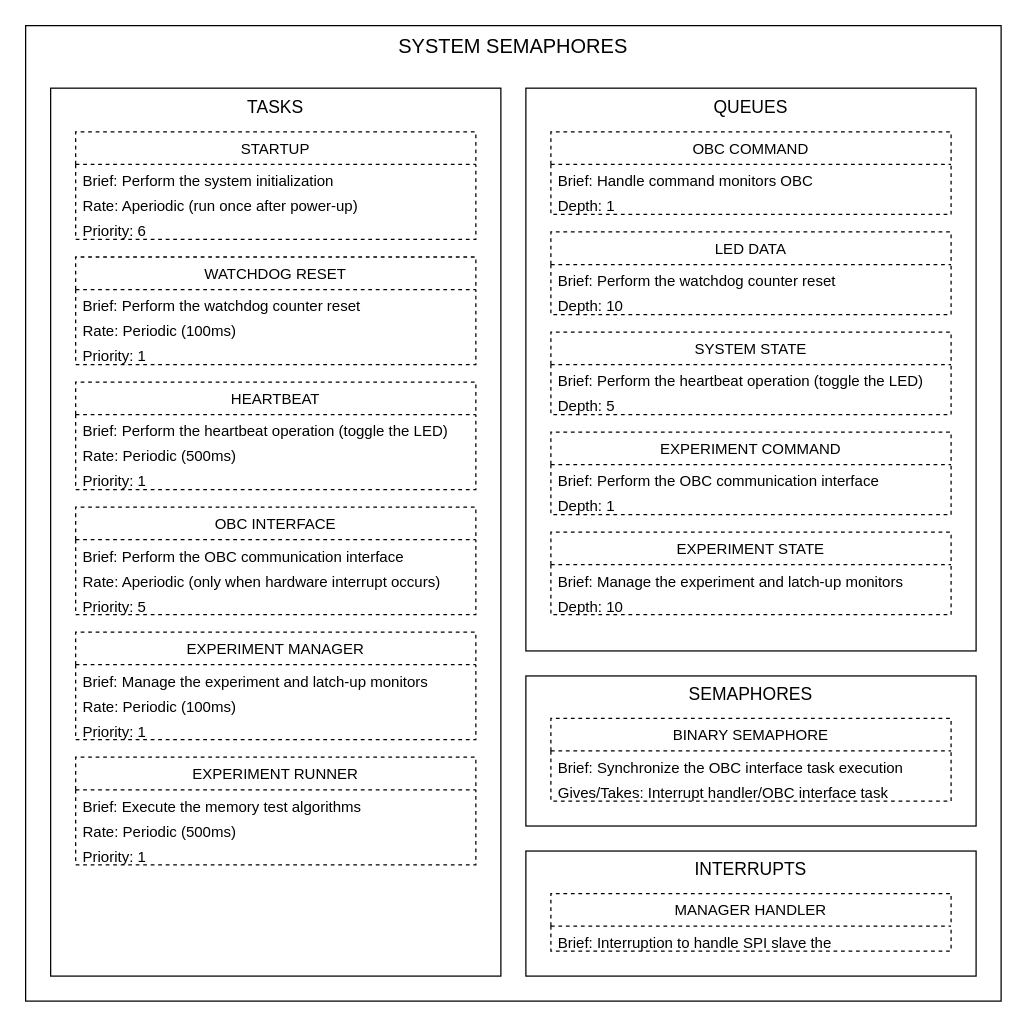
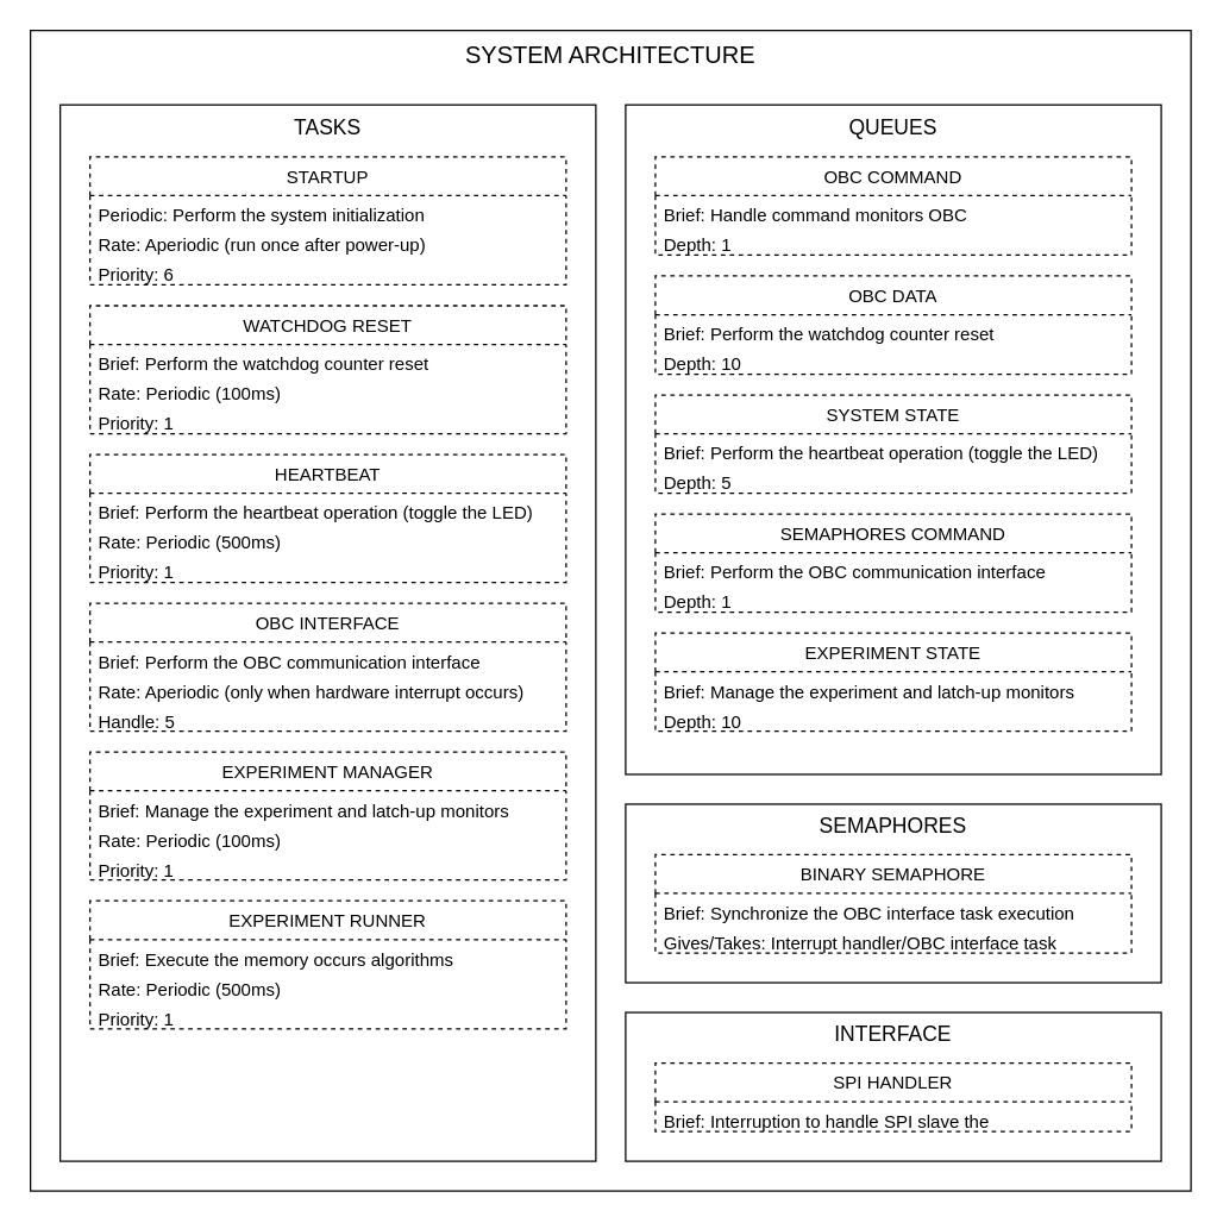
  <mxCell id="0" />
  <mxCell id="1" parent="0" />
- <mxCell id="2" value="SYSTEM SEMAPHORES" style="rounded=0;whiteSpace=wrap;html=1;fillColor=none;fontSize=16;strokeWidth=1;perimeterSpacing=0;verticalAlign=top;" vertex="1" parent="1"><mxGeometry x="20" y="20" width="780" height="780" as="geometry" /></mxCell>
+ <mxCell id="2" value="SYSTEM ARCHITECTURE" style="rounded=0;whiteSpace=wrap;html=1;fillColor=none;fontSize=16;strokeWidth=1;perimeterSpacing=0;verticalAlign=top;" vertex="1" parent="1"><mxGeometry x="20" y="20" width="780" height="780" as="geometry" /></mxCell>
  <mxCell id="3" value="QUEUES" style="rounded=0;whiteSpace=wrap;html=1;fillColor=none;fontSize=14;strokeWidth=1;perimeterSpacing=0;verticalAlign=top;" vertex="1" parent="1"><mxGeometry x="420" y="70" width="360" height="450" as="geometry" /></mxCell>
  <mxCell id="4" value="TASKS" style="rounded=0;whiteSpace=wrap;html=1;fillColor=none;fontSize=14;strokeWidth=1;perimeterSpacing=0;verticalAlign=top;" vertex="1" parent="1"><mxGeometry x="40" y="70" width="360" height="710" as="geometry" /></mxCell>
  <mxCell id="5" value="OBC COMMAND" style="swimlane;fontStyle=0;childLayout=stackLayout;horizontal=1;startSize=26;fillColor=none;horizontalStack=0;resizeParent=1;resizeParentMax=0;resizeLast=0;collapsible=1;marginBottom=0;strokeWidth=1;fontSize=12;strokeColor=#000000;dashed=1;" vertex="1" parent="1"><mxGeometry x="440" y="105" width="320" height="66" as="geometry"><mxRectangle x="240" y="480" width="100" height="26" as="alternateBounds" /></mxGeometry></mxCell>
  <mxCell id="6" value="Brief: Handle command monitors OBC" style="text;strokeColor=none;fillColor=none;align=left;verticalAlign=top;spacingLeft=4;spacingRight=4;overflow=hidden;rotatable=0;points=[[0,0.5],[1,0.5]];portConstraint=eastwest;fontStyle=0" vertex="1" parent="5"><mxGeometry y="26" width="320" height="20" as="geometry" /></mxCell>
  <mxCell id="7" value="Depth: 1" style="text;strokeColor=none;fillColor=none;align=left;verticalAlign=top;spacingLeft=4;spacingRight=4;overflow=hidden;rotatable=0;points=[[0,0.5],[1,0.5]];portConstraint=eastwest;fontStyle=0" vertex="1" parent="5"><mxGeometry y="46" width="320" height="20" as="geometry" /></mxCell>
  <mxCell id="8" value="STARTUP" style="swimlane;fontStyle=0;childLayout=stackLayout;horizontal=1;startSize=26;fillColor=none;horizontalStack=0;resizeParent=1;resizeParentMax=0;resizeLast=0;collapsible=1;marginBottom=0;strokeWidth=1;fontSize=12;strokeColor=#000000;dashed=1;" vertex="1" parent="1"><mxGeometry x="60" y="105" width="320" height="86" as="geometry"><mxRectangle x="240" y="480" width="100" height="26" as="alternateBounds" /></mxGeometry></mxCell>
- <mxCell id="9" value="Brief: Perform the system initialization " style="text;strokeColor=none;fillColor=none;align=left;verticalAlign=top;spacingLeft=4;spacingRight=4;overflow=hidden;rotatable=0;points=[[0,0.5],[1,0.5]];portConstraint=eastwest;fontStyle=0" vertex="1" parent="8"><mxGeometry y="26" width="320" height="20" as="geometry" /></mxCell>
+ <mxCell id="9" value="Periodic: Perform the system initialization " style="text;strokeColor=none;fillColor=none;align=left;verticalAlign=top;spacingLeft=4;spacingRight=4;overflow=hidden;rotatable=0;points=[[0,0.5],[1,0.5]];portConstraint=eastwest;fontStyle=0" vertex="1" parent="8"><mxGeometry y="26" width="320" height="20" as="geometry" /></mxCell>
  <mxCell id="10" value="Rate: Aperiodic (run once after power-up)" style="text;strokeColor=none;fillColor=none;align=left;verticalAlign=top;spacingLeft=4;spacingRight=4;overflow=hidden;rotatable=0;points=[[0,0.5],[1,0.5]];portConstraint=eastwest;fontStyle=0" vertex="1" parent="8"><mxGeometry y="46" width="320" height="20" as="geometry" /></mxCell>
  <mxCell id="11" value="Priority: 6" style="text;strokeColor=none;fillColor=none;align=left;verticalAlign=top;spacingLeft=4;spacingRight=4;overflow=hidden;rotatable=0;points=[[0,0.5],[1,0.5]];portConstraint=eastwest;fontStyle=0" vertex="1" parent="8"><mxGeometry y="66" width="320" height="20" as="geometry" /></mxCell>
- <mxCell id="12" value="MANAGER HANDLER" style="swimlane;fontStyle=0;childLayout=stackLayout;horizontal=1;startSize=26;fillColor=none;horizontalStack=0;resizeParent=1;resizeParentMax=0;resizeLast=0;collapsible=1;marginBottom=0;strokeWidth=1;fontSize=12;strokeColor=#000000;dashed=1;" vertex="1" parent="1"><mxGeometry x="440" y="714" width="320" height="46" as="geometry"><mxRectangle x="240" y="480" width="100" height="26" as="alternateBounds" /></mxGeometry></mxCell>
+ <mxCell id="12" value="SPI HANDLER" style="swimlane;fontStyle=0;childLayout=stackLayout;horizontal=1;startSize=26;fillColor=none;horizontalStack=0;resizeParent=1;resizeParentMax=0;resizeLast=0;collapsible=1;marginBottom=0;strokeWidth=1;fontSize=12;strokeColor=#000000;dashed=1;" vertex="1" parent="1"><mxGeometry x="440" y="714" width="320" height="46" as="geometry"><mxRectangle x="240" y="480" width="100" height="26" as="alternateBounds" /></mxGeometry></mxCell>
  <mxCell id="13" value="Brief: Interruption to handle SPI slave the" style="text;strokeColor=none;fillColor=none;align=left;verticalAlign=top;spacingLeft=4;spacingRight=4;overflow=hidden;rotatable=0;points=[[0,0.5],[1,0.5]];portConstraint=eastwest;fontStyle=0" vertex="1" parent="12"><mxGeometry y="26" width="320" height="20" as="geometry" /></mxCell>
  <mxCell id="14" value="BINARY SEMAPHORE" style="swimlane;fontStyle=0;childLayout=stackLayout;horizontal=1;startSize=26;fillColor=none;horizontalStack=0;resizeParent=1;resizeParentMax=0;resizeLast=0;collapsible=1;marginBottom=0;strokeWidth=1;fontSize=12;strokeColor=#000000;dashed=1;" vertex="1" parent="1"><mxGeometry x="440" y="574" width="320" height="66" as="geometry"><mxRectangle x="240" y="480" width="100" height="26" as="alternateBounds" /></mxGeometry></mxCell>
  <mxCell id="15" value="Brief: Synchronize the OBC interface task execution" style="text;strokeColor=none;fillColor=none;align=left;verticalAlign=top;spacingLeft=4;spacingRight=4;overflow=hidden;rotatable=0;points=[[0,0.5],[1,0.5]];portConstraint=eastwest;fontStyle=0" vertex="1" parent="14"><mxGeometry y="26" width="320" height="20" as="geometry" /></mxCell>
  <mxCell id="16" value="Gives/Takes: Interrupt handler/OBC interface task " style="text;strokeColor=none;fillColor=none;align=left;verticalAlign=top;spacingLeft=4;spacingRight=4;overflow=hidden;rotatable=0;points=[[0,0.5],[1,0.5]];portConstraint=eastwest;fontStyle=0" vertex="1" parent="14"><mxGeometry y="46" width="320" height="20" as="geometry" /></mxCell>
  <mxCell id="17" value="EXPERIMENT RUNNER" style="swimlane;fontStyle=0;childLayout=stackLayout;horizontal=1;startSize=26;fillColor=none;horizontalStack=0;resizeParent=1;resizeParentMax=0;resizeLast=0;collapsible=1;marginBottom=0;strokeWidth=1;fontSize=12;strokeColor=#000000;dashed=1;" vertex="1" parent="1"><mxGeometry x="60" y="605" width="320" height="86" as="geometry"><mxRectangle x="240" y="480" width="100" height="26" as="alternateBounds" /></mxGeometry></mxCell>
- <mxCell id="18" value="Brief: Execute the memory test algorithms" style="text;strokeColor=none;fillColor=none;align=left;verticalAlign=top;spacingLeft=4;spacingRight=4;overflow=hidden;rotatable=0;points=[[0,0.5],[1,0.5]];portConstraint=eastwest;fontStyle=0" vertex="1" parent="17"><mxGeometry y="26" width="320" height="20" as="geometry" /></mxCell>
+ <mxCell id="18" value="Brief: Execute the memory occurs algorithms" style="text;strokeColor=none;fillColor=none;align=left;verticalAlign=top;spacingLeft=4;spacingRight=4;overflow=hidden;rotatable=0;points=[[0,0.5],[1,0.5]];portConstraint=eastwest;fontStyle=0" vertex="1" parent="17"><mxGeometry y="26" width="320" height="20" as="geometry" /></mxCell>
  <mxCell id="19" value="Rate: Periodic (500ms)" style="text;strokeColor=none;fillColor=none;align=left;verticalAlign=top;spacingLeft=4;spacingRight=4;overflow=hidden;rotatable=0;points=[[0,0.5],[1,0.5]];portConstraint=eastwest;fontStyle=0" vertex="1" parent="17"><mxGeometry y="46" width="320" height="20" as="geometry" /></mxCell>
  <mxCell id="20" value="Priority: 1" style="text;strokeColor=none;fillColor=none;align=left;verticalAlign=top;spacingLeft=4;spacingRight=4;overflow=hidden;rotatable=0;points=[[0,0.5],[1,0.5]];portConstraint=eastwest;fontStyle=0" vertex="1" parent="17"><mxGeometry y="66" width="320" height="20" as="geometry" /></mxCell>
  <mxCell id="21" value="EXPERIMENT MANAGER" style="swimlane;fontStyle=0;childLayout=stackLayout;horizontal=1;startSize=26;fillColor=none;horizontalStack=0;resizeParent=1;resizeParentMax=0;resizeLast=0;collapsible=1;marginBottom=0;strokeWidth=1;fontSize=12;strokeColor=#000000;dashed=1;" vertex="1" parent="1"><mxGeometry x="60" y="505" width="320" height="86" as="geometry"><mxRectangle x="240" y="480" width="100" height="26" as="alternateBounds" /></mxGeometry></mxCell>
  <mxCell id="22" value="Brief: Manage the experiment and latch-up monitors" style="text;strokeColor=none;fillColor=none;align=left;verticalAlign=top;spacingLeft=4;spacingRight=4;overflow=hidden;rotatable=0;points=[[0,0.5],[1,0.5]];portConstraint=eastwest;fontStyle=0" vertex="1" parent="21"><mxGeometry y="26" width="320" height="20" as="geometry" /></mxCell>
  <mxCell id="23" value="Rate: Periodic (100ms)" style="text;strokeColor=none;fillColor=none;align=left;verticalAlign=top;spacingLeft=4;spacingRight=4;overflow=hidden;rotatable=0;points=[[0,0.5],[1,0.5]];portConstraint=eastwest;fontStyle=0" vertex="1" parent="21"><mxGeometry y="46" width="320" height="20" as="geometry" /></mxCell>
  <mxCell id="24" value="Priority: 1" style="text;strokeColor=none;fillColor=none;align=left;verticalAlign=top;spacingLeft=4;spacingRight=4;overflow=hidden;rotatable=0;points=[[0,0.5],[1,0.5]];portConstraint=eastwest;fontStyle=0" vertex="1" parent="21"><mxGeometry y="66" width="320" height="20" as="geometry" /></mxCell>
  <mxCell id="25" value="OBC INTERFACE" style="swimlane;fontStyle=0;childLayout=stackLayout;horizontal=1;startSize=26;fillColor=none;horizontalStack=0;resizeParent=1;resizeParentMax=0;resizeLast=0;collapsible=1;marginBottom=0;strokeWidth=1;fontSize=12;strokeColor=#000000;dashed=1;" vertex="1" parent="1"><mxGeometry x="60" y="405" width="320" height="86" as="geometry"><mxRectangle x="240" y="480" width="100" height="26" as="alternateBounds" /></mxGeometry></mxCell>
  <mxCell id="26" value="Brief: Perform the OBC communication interface" style="text;strokeColor=none;fillColor=none;align=left;verticalAlign=top;spacingLeft=4;spacingRight=4;overflow=hidden;rotatable=0;points=[[0,0.5],[1,0.5]];portConstraint=eastwest;fontStyle=0" vertex="1" parent="25"><mxGeometry y="26" width="320" height="20" as="geometry" /></mxCell>
  <mxCell id="27" value="Rate: Aperiodic (only when hardware interrupt occurs)" style="text;strokeColor=none;fillColor=none;align=left;verticalAlign=top;spacingLeft=4;spacingRight=4;overflow=hidden;rotatable=0;points=[[0,0.5],[1,0.5]];portConstraint=eastwest;fontStyle=0" vertex="1" parent="25"><mxGeometry y="46" width="320" height="20" as="geometry" /></mxCell>
- <mxCell id="28" value="Priority: 5" style="text;strokeColor=none;fillColor=none;align=left;verticalAlign=top;spacingLeft=4;spacingRight=4;overflow=hidden;rotatable=0;points=[[0,0.5],[1,0.5]];portConstraint=eastwest;fontStyle=0" vertex="1" parent="25"><mxGeometry y="66" width="320" height="20" as="geometry" /></mxCell>
+ <mxCell id="28" value="Handle: 5" style="text;strokeColor=none;fillColor=none;align=left;verticalAlign=top;spacingLeft=4;spacingRight=4;overflow=hidden;rotatable=0;points=[[0,0.5],[1,0.5]];portConstraint=eastwest;fontStyle=0" vertex="1" parent="25"><mxGeometry y="66" width="320" height="20" as="geometry" /></mxCell>
  <mxCell id="29" value="HEARTBEAT" style="swimlane;fontStyle=0;childLayout=stackLayout;horizontal=1;startSize=26;fillColor=none;horizontalStack=0;resizeParent=1;resizeParentMax=0;resizeLast=0;collapsible=1;marginBottom=0;strokeWidth=1;fontSize=12;strokeColor=#000000;dashed=1;" vertex="1" parent="1"><mxGeometry x="60" y="305" width="320" height="86" as="geometry"><mxRectangle x="240" y="480" width="100" height="26" as="alternateBounds" /></mxGeometry></mxCell>
  <mxCell id="30" value="Brief: Perform the heartbeat operation (toggle the LED)" style="text;strokeColor=none;fillColor=none;align=left;verticalAlign=top;spacingLeft=4;spacingRight=4;overflow=hidden;rotatable=0;points=[[0,0.5],[1,0.5]];portConstraint=eastwest;fontStyle=0" vertex="1" parent="29"><mxGeometry y="26" width="320" height="20" as="geometry" /></mxCell>
  <mxCell id="31" value="Rate: Periodic (500ms)" style="text;strokeColor=none;fillColor=none;align=left;verticalAlign=top;spacingLeft=4;spacingRight=4;overflow=hidden;rotatable=0;points=[[0,0.5],[1,0.5]];portConstraint=eastwest;fontStyle=0" vertex="1" parent="29"><mxGeometry y="46" width="320" height="20" as="geometry" /></mxCell>
  <mxCell id="32" value="Priority: 1" style="text;strokeColor=none;fillColor=none;align=left;verticalAlign=top;spacingLeft=4;spacingRight=4;overflow=hidden;rotatable=0;points=[[0,0.5],[1,0.5]];portConstraint=eastwest;fontStyle=0" vertex="1" parent="29"><mxGeometry y="66" width="320" height="20" as="geometry" /></mxCell>
  <mxCell id="33" value="WATCHDOG RESET" style="swimlane;fontStyle=0;childLayout=stackLayout;horizontal=1;startSize=26;fillColor=none;horizontalStack=0;resizeParent=1;resizeParentMax=0;resizeLast=0;collapsible=1;marginBottom=0;strokeWidth=1;fontSize=12;strokeColor=#000000;dashed=1;" vertex="1" parent="1"><mxGeometry x="60" y="205" width="320" height="86" as="geometry"><mxRectangle x="240" y="480" width="100" height="26" as="alternateBounds" /></mxGeometry></mxCell>
  <mxCell id="34" value="Brief: Perform the watchdog counter reset " style="text;strokeColor=none;fillColor=none;align=left;verticalAlign=top;spacingLeft=4;spacingRight=4;overflow=hidden;rotatable=0;points=[[0,0.5],[1,0.5]];portConstraint=eastwest;fontStyle=0" vertex="1" parent="33"><mxGeometry y="26" width="320" height="20" as="geometry" /></mxCell>
  <mxCell id="35" value="Rate: Periodic (100ms)" style="text;strokeColor=none;fillColor=none;align=left;verticalAlign=top;spacingLeft=4;spacingRight=4;overflow=hidden;rotatable=0;points=[[0,0.5],[1,0.5]];portConstraint=eastwest;fontStyle=0" vertex="1" parent="33"><mxGeometry y="46" width="320" height="20" as="geometry" /></mxCell>
  <mxCell id="36" value="Priority: 1" style="text;strokeColor=none;fillColor=none;align=left;verticalAlign=top;spacingLeft=4;spacingRight=4;overflow=hidden;rotatable=0;points=[[0,0.5],[1,0.5]];portConstraint=eastwest;fontStyle=0" vertex="1" parent="33"><mxGeometry y="66" width="320" height="20" as="geometry" /></mxCell>
  <mxCell id="37" value="EXPERIMENT STATE" style="swimlane;fontStyle=0;childLayout=stackLayout;horizontal=1;startSize=26;fillColor=none;horizontalStack=0;resizeParent=1;resizeParentMax=0;resizeLast=0;collapsible=1;marginBottom=0;strokeWidth=1;fontSize=12;strokeColor=#000000;dashed=1;" vertex="1" parent="1"><mxGeometry x="440" y="425" width="320" height="66" as="geometry"><mxRectangle x="240" y="480" width="100" height="26" as="alternateBounds" /></mxGeometry></mxCell>
  <mxCell id="38" value="Brief: Manage the experiment and latch-up monitors" style="text;strokeColor=none;fillColor=none;align=left;verticalAlign=top;spacingLeft=4;spacingRight=4;overflow=hidden;rotatable=0;points=[[0,0.5],[1,0.5]];portConstraint=eastwest;fontStyle=0" vertex="1" parent="37"><mxGeometry y="26" width="320" height="20" as="geometry" /></mxCell>
  <mxCell id="39" value="Depth: 10" style="text;strokeColor=none;fillColor=none;align=left;verticalAlign=top;spacingLeft=4;spacingRight=4;overflow=hidden;rotatable=0;points=[[0,0.5],[1,0.5]];portConstraint=eastwest;fontStyle=0" vertex="1" parent="37"><mxGeometry y="46" width="320" height="20" as="geometry" /></mxCell>
- <mxCell id="40" value="EXPERIMENT COMMAND" style="swimlane;fontStyle=0;childLayout=stackLayout;horizontal=1;startSize=26;fillColor=none;horizontalStack=0;resizeParent=1;resizeParentMax=0;resizeLast=0;collapsible=1;marginBottom=0;strokeWidth=1;fontSize=12;strokeColor=#000000;dashed=1;" vertex="1" parent="1"><mxGeometry x="440" y="345" width="320" height="66" as="geometry"><mxRectangle x="240" y="480" width="100" height="26" as="alternateBounds" /></mxGeometry></mxCell>
+ <mxCell id="40" value="SEMAPHORES COMMAND" style="swimlane;fontStyle=0;childLayout=stackLayout;horizontal=1;startSize=26;fillColor=none;horizontalStack=0;resizeParent=1;resizeParentMax=0;resizeLast=0;collapsible=1;marginBottom=0;strokeWidth=1;fontSize=12;strokeColor=#000000;dashed=1;" vertex="1" parent="1"><mxGeometry x="440" y="345" width="320" height="66" as="geometry"><mxRectangle x="240" y="480" width="100" height="26" as="alternateBounds" /></mxGeometry></mxCell>
  <mxCell id="41" value="Brief: Perform the OBC communication interface" style="text;strokeColor=none;fillColor=none;align=left;verticalAlign=top;spacingLeft=4;spacingRight=4;overflow=hidden;rotatable=0;points=[[0,0.5],[1,0.5]];portConstraint=eastwest;fontStyle=0" vertex="1" parent="40"><mxGeometry y="26" width="320" height="20" as="geometry" /></mxCell>
  <mxCell id="42" value="Depth: 1" style="text;strokeColor=none;fillColor=none;align=left;verticalAlign=top;spacingLeft=4;spacingRight=4;overflow=hidden;rotatable=0;points=[[0,0.5],[1,0.5]];portConstraint=eastwest;fontStyle=0" vertex="1" parent="40"><mxGeometry y="46" width="320" height="20" as="geometry" /></mxCell>
- <mxCell id="43" value="LED DATA" style="swimlane;fontStyle=0;childLayout=stackLayout;horizontal=1;startSize=26;fillColor=none;horizontalStack=0;resizeParent=1;resizeParentMax=0;resizeLast=0;collapsible=1;marginBottom=0;strokeWidth=1;fontSize=12;strokeColor=#000000;dashed=1;" vertex="1" parent="1"><mxGeometry x="440" y="185" width="320" height="66" as="geometry"><mxRectangle x="240" y="480" width="100" height="26" as="alternateBounds" /></mxGeometry></mxCell>
+ <mxCell id="43" value="OBC DATA" style="swimlane;fontStyle=0;childLayout=stackLayout;horizontal=1;startSize=26;fillColor=none;horizontalStack=0;resizeParent=1;resizeParentMax=0;resizeLast=0;collapsible=1;marginBottom=0;strokeWidth=1;fontSize=12;strokeColor=#000000;dashed=1;" vertex="1" parent="1"><mxGeometry x="440" y="185" width="320" height="66" as="geometry"><mxRectangle x="240" y="480" width="100" height="26" as="alternateBounds" /></mxGeometry></mxCell>
  <mxCell id="44" value="Brief: Perform the watchdog counter reset " style="text;strokeColor=none;fillColor=none;align=left;verticalAlign=top;spacingLeft=4;spacingRight=4;overflow=hidden;rotatable=0;points=[[0,0.5],[1,0.5]];portConstraint=eastwest;fontStyle=0" vertex="1" parent="43"><mxGeometry y="26" width="320" height="20" as="geometry" /></mxCell>
  <mxCell id="45" value="Depth: 10" style="text;strokeColor=none;fillColor=none;align=left;verticalAlign=top;spacingLeft=4;spacingRight=4;overflow=hidden;rotatable=0;points=[[0,0.5],[1,0.5]];portConstraint=eastwest;fontStyle=0" vertex="1" parent="43"><mxGeometry y="46" width="320" height="20" as="geometry" /></mxCell>
  <mxCell id="46" value="SYSTEM STATE" style="swimlane;fontStyle=0;childLayout=stackLayout;horizontal=1;startSize=26;fillColor=none;horizontalStack=0;resizeParent=1;resizeParentMax=0;resizeLast=0;collapsible=1;marginBottom=0;strokeWidth=1;fontSize=12;strokeColor=#000000;dashed=1;" vertex="1" parent="1"><mxGeometry x="440" y="265" width="320" height="66" as="geometry"><mxRectangle x="240" y="480" width="100" height="26" as="alternateBounds" /></mxGeometry></mxCell>
  <mxCell id="47" value="Brief: Perform the heartbeat operation (toggle the LED)" style="text;strokeColor=none;fillColor=none;align=left;verticalAlign=top;spacingLeft=4;spacingRight=4;overflow=hidden;rotatable=0;points=[[0,0.5],[1,0.5]];portConstraint=eastwest;fontStyle=0" vertex="1" parent="46"><mxGeometry y="26" width="320" height="20" as="geometry" /></mxCell>
  <mxCell id="48" value="Depth: 5" style="text;strokeColor=none;fillColor=none;align=left;verticalAlign=top;spacingLeft=4;spacingRight=4;overflow=hidden;rotatable=0;points=[[0,0.5],[1,0.5]];portConstraint=eastwest;fontStyle=0" vertex="1" parent="46"><mxGeometry y="46" width="320" height="20" as="geometry" /></mxCell>
  <mxCell id="49" value="SEMAPHORES" style="rounded=0;whiteSpace=wrap;html=1;fillColor=none;fontSize=14;strokeWidth=1;perimeterSpacing=0;verticalAlign=top;" vertex="1" parent="1"><mxGeometry x="420" y="540" width="360" height="120" as="geometry" /></mxCell>
- <mxCell id="50" value="INTERRUPTS" style="rounded=0;whiteSpace=wrap;html=1;fillColor=none;fontSize=14;strokeWidth=1;perimeterSpacing=0;verticalAlign=top;" vertex="1" parent="1"><mxGeometry x="420" y="680" width="360" height="100" as="geometry" /></mxCell>
+ <mxCell id="50" value="INTERFACE" style="rounded=0;whiteSpace=wrap;html=1;fillColor=none;fontSize=14;strokeWidth=1;perimeterSpacing=0;verticalAlign=top;" vertex="1" parent="1"><mxGeometry x="420" y="680" width="360" height="100" as="geometry" /></mxCell>
